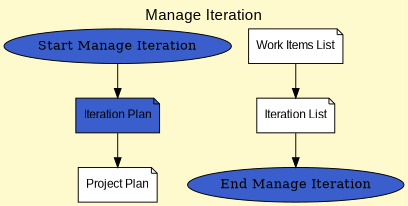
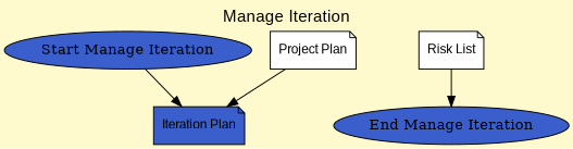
  digraph {
    bgcolor=lemonchiffon
    fontname=Arial
    fontsize=16
    label="Manage Iteration"
    labelloc=t
    node [fillcolor=royalblue3 shape=note style=filled fontname=Arial fontsize=12]
    n1 [label="Start Manage Iteration" shape=ellipse fontname="" fontsize=""]
    n2 [label="Iteration Plan"]
    n3 [fillcolor=white label="Project Plan"]
-   n4 [fillcolor=white label="Work Items List"]
-   n5 [fillcolor=white label="Iteration List"]
+   n5 [fillcolor=white label="Risk List"]
    n6 [label="End Manage Iteration" shape=ellipse fontname="" fontsize=""]
    n1 -> n2
-   n2 -> n3
-   n4 -> n5
+   n3 -> n2
    n5 -> n6
  }
